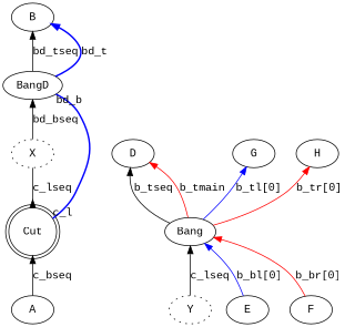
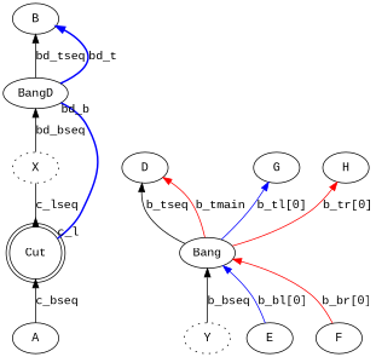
  digraph {
    fontname="Liberation Mono"
    rankdir=BT
    node [fontname="Liberation Mono"]
    edge [arrowhead=normal arrowtail=none color=black dir=both fontname="Liberation Mono" weight=2]
    n1 [label=A]
    n2 [label=Cut shape=doublecircle]
    n3 [label=X style=dotted]
    n4 [label=BangD]
    n5 [label=B]
    n6 [label=D]
    n7 [label=Y style=dotted]
    n8 [label=Bang]
    G
    H
    E
    F
    n1 -> n2 [label=c_bseq weight=5]
    n2 -> n3 [arrowhead=none arrowtail=inv label=c_lseq weight=5]
    n2 -> n4 [arrowhead=none color=blue headlabel=bd_b penwidth=2 taillabel=c_l]
    n3 -> n4 [label=bd_bseq weight=5]
    n4 -> n5 [label=bd_tseq weight=5]
    n4 -> n5 [color=blue label=bd_t penwidth=2]
-   n7 -> n8 [label=c_lseq weight=5]
+   n7 -> n8 [label=b_bseq weight=5]
    n8 -> n6 [label=b_tseq weight=5]
    n8 -> n6 [color=red label=b_tmain]
    n8 -> G [color=blue label="b_tl[0]"]
    n8 -> H [color=red label="b_tr[0]"]
    E -> n8 [color=blue label="b_bl[0]"]
    F -> n8 [color=red label="b_br[0]"]
  }
